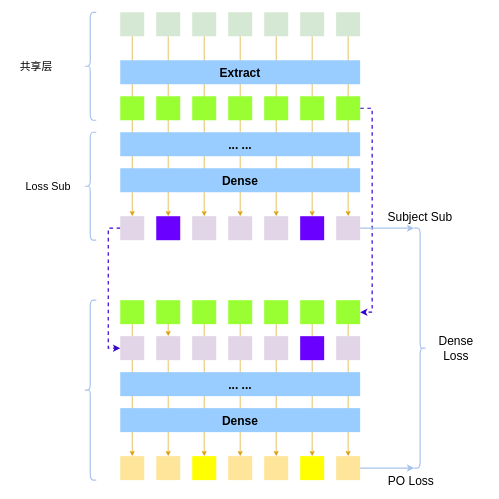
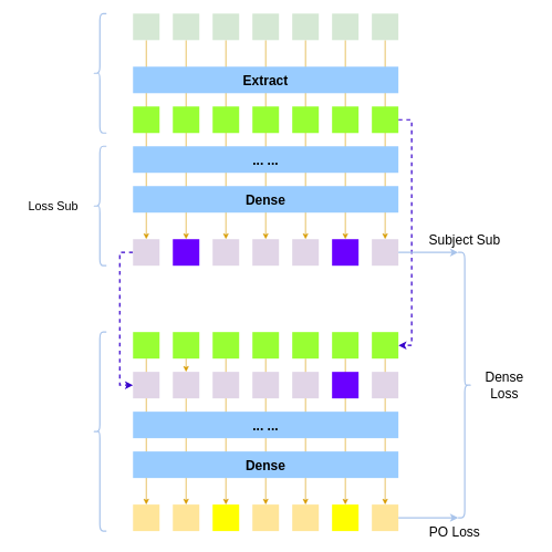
  <mxCell id="0" />
  <mxCell id="1" parent="0" />
  <mxCell id="2" value="" style="endArrow=classic;html=1;exitX=0;exitY=0.5;exitDx=0;exitDy=0;entryX=0;entryY=0.5;entryDx=0;entryDy=0;fillColor=#6a00ff;strokeColor=#3700CC;rounded=0;strokeWidth=2;dashed=1;" edge="1" parent="1" source="26" target="36"><mxGeometry width="50" height="50" relative="1" as="geometry"><mxPoint x="110" y="410" as="sourcePoint" /><mxPoint x="110" y="750" as="targetPoint" /><Array as="points"><mxPoint x="180" y="380" /><mxPoint x="180" y="580" /></Array></mxGeometry></mxCell>
  <mxCell id="3" value="" style="endArrow=classic;html=1;exitX=1;exitY=0.5;exitDx=0;exitDy=0;entryX=1;entryY=0.5;entryDx=0;entryDy=0;fillColor=#6a00ff;strokeColor=#3700CC;rounded=0;strokeWidth=2;dashed=1;" edge="1" parent="1" source="66" target="73"><mxGeometry width="50" height="50" relative="1" as="geometry"><mxPoint x="950" y="180" as="sourcePoint" /><mxPoint x="950" y="820" as="targetPoint" /><Array as="points"><mxPoint x="620" y="180" /><mxPoint x="620" y="340" /><mxPoint x="620" y="520" /></Array></mxGeometry></mxCell>
  <mxCell id="4" style="edgeStyle=orthogonalEdgeStyle;rounded=0;orthogonalLoop=1;jettySize=auto;html=1;exitX=0.5;exitY=1;exitDx=0;exitDy=0;entryX=0.5;entryY=0;entryDx=0;entryDy=0;fillColor=#ffe6cc;strokeColor=#d79b00;" edge="1" parent="1" source="67" target="45"><mxGeometry relative="1" as="geometry"><mxPoint x="230" y="130" as="sourcePoint" /><mxPoint x="230" y="370" as="targetPoint" /></mxGeometry></mxCell>
  <mxCell id="5" style="edgeStyle=orthogonalEdgeStyle;rounded=0;orthogonalLoop=1;jettySize=auto;html=1;exitX=0.5;exitY=1;exitDx=0;exitDy=0;entryX=0.5;entryY=0;entryDx=0;entryDy=0;fillColor=#ffe6cc;strokeColor=#d79b00;" edge="1" parent="1" source="75" target="46"><mxGeometry relative="1" as="geometry"><mxPoint x="230" y="530" as="sourcePoint" /><mxPoint x="230" y="690" as="targetPoint" /></mxGeometry></mxCell>
  <mxCell id="6" style="edgeStyle=orthogonalEdgeStyle;rounded=0;orthogonalLoop=1;jettySize=auto;html=1;exitX=0.5;exitY=1;exitDx=0;exitDy=0;fillColor=#ffe6cc;strokeColor=#d79b00;" edge="1" parent="1" source="69" target="47"><mxGeometry relative="1" as="geometry"><mxPoint x="240" y="540" as="sourcePoint" /><mxPoint x="240" y="700" as="targetPoint" /></mxGeometry></mxCell>
  <mxCell id="7" style="edgeStyle=orthogonalEdgeStyle;rounded=0;orthogonalLoop=1;jettySize=auto;html=1;exitX=0.5;exitY=1;exitDx=0;exitDy=0;entryX=0.5;entryY=0;entryDx=0;entryDy=0;fillColor=#ffe6cc;strokeColor=#d79b00;" edge="1" parent="1" source="70" target="48"><mxGeometry relative="1" as="geometry"><mxPoint x="250" y="550" as="sourcePoint" /><mxPoint x="250" y="710" as="targetPoint" /></mxGeometry></mxCell>
  <mxCell id="8" style="edgeStyle=orthogonalEdgeStyle;rounded=0;orthogonalLoop=1;jettySize=auto;html=1;exitX=0.5;exitY=1;exitDx=0;exitDy=0;fillColor=#ffe6cc;strokeColor=#d79b00;" edge="1" parent="1" source="71" target="49"><mxGeometry relative="1" as="geometry"><mxPoint x="260" y="560" as="sourcePoint" /><mxPoint x="260" y="720" as="targetPoint" /></mxGeometry></mxCell>
  <mxCell id="9" style="edgeStyle=orthogonalEdgeStyle;rounded=0;orthogonalLoop=1;jettySize=auto;html=1;exitX=0.5;exitY=1;exitDx=0;exitDy=0;entryX=0.5;entryY=0;entryDx=0;entryDy=0;fillColor=#ffe6cc;strokeColor=#d79b00;" edge="1" parent="1" source="72" target="50"><mxGeometry relative="1" as="geometry"><mxPoint x="270" y="570" as="sourcePoint" /><mxPoint x="270" y="730" as="targetPoint" /></mxGeometry></mxCell>
  <mxCell id="10" style="edgeStyle=orthogonalEdgeStyle;rounded=0;orthogonalLoop=1;jettySize=auto;html=1;exitX=0.5;exitY=1;exitDx=0;exitDy=0;entryX=0.5;entryY=0;entryDx=0;entryDy=0;fillColor=#ffe6cc;strokeColor=#d79b00;" edge="1" parent="1" source="73" target="51"><mxGeometry relative="1" as="geometry"><mxPoint x="280" y="580" as="sourcePoint" /><mxPoint x="280" y="740" as="targetPoint" /></mxGeometry></mxCell>
  <mxCell id="11" style="edgeStyle=orthogonalEdgeStyle;rounded=0;orthogonalLoop=1;jettySize=auto;html=1;exitX=0.5;exitY=1;exitDx=0;exitDy=0;entryX=0.5;entryY=0;entryDx=0;entryDy=0;fillColor=#ffe6cc;strokeColor=#d79b00;" edge="1" parent="1" source="19" target="27"><mxGeometry relative="1" as="geometry"><mxPoint x="230" y="70" as="sourcePoint" /><mxPoint x="230" y="310" as="targetPoint" /></mxGeometry></mxCell>
  <mxCell id="12" style="edgeStyle=orthogonalEdgeStyle;rounded=0;orthogonalLoop=1;jettySize=auto;html=1;exitX=0.5;exitY=1;exitDx=0;exitDy=0;entryX=0.5;entryY=0;entryDx=0;entryDy=0;fillColor=#ffe6cc;strokeColor=#d79b00;" edge="1" parent="1" source="20" target="28"><mxGeometry relative="1" as="geometry"><mxPoint x="290" y="70" as="sourcePoint" /><mxPoint x="290" y="310" as="targetPoint" /></mxGeometry></mxCell>
  <mxCell id="13" style="edgeStyle=orthogonalEdgeStyle;rounded=0;orthogonalLoop=1;jettySize=auto;html=1;exitX=0.5;exitY=1;exitDx=0;exitDy=0;entryX=0.5;entryY=0;entryDx=0;entryDy=0;fillColor=#ffe6cc;strokeColor=#d79b00;" edge="1" parent="1" source="21" target="29"><mxGeometry relative="1" as="geometry"><mxPoint x="300" y="80" as="sourcePoint" /><mxPoint x="300" y="320" as="targetPoint" /></mxGeometry></mxCell>
  <mxCell id="14" style="edgeStyle=orthogonalEdgeStyle;rounded=0;orthogonalLoop=1;jettySize=auto;html=1;exitX=0.5;exitY=1;exitDx=0;exitDy=0;entryX=0.5;entryY=0;entryDx=0;entryDy=0;fillColor=#ffe6cc;strokeColor=#d79b00;" edge="1" parent="1" source="22" target="30"><mxGeometry relative="1" as="geometry"><mxPoint x="310" y="90" as="sourcePoint" /><mxPoint x="310" y="330" as="targetPoint" /></mxGeometry></mxCell>
  <mxCell id="15" style="edgeStyle=orthogonalEdgeStyle;rounded=0;orthogonalLoop=1;jettySize=auto;html=1;exitX=0.5;exitY=1;exitDx=0;exitDy=0;entryX=0.5;entryY=0;entryDx=0;entryDy=0;fillColor=#ffe6cc;strokeColor=#d79b00;" edge="1" parent="1" source="23" target="31"><mxGeometry relative="1" as="geometry"><mxPoint x="320" y="100" as="sourcePoint" /><mxPoint x="320" y="340" as="targetPoint" /></mxGeometry></mxCell>
  <mxCell id="16" style="edgeStyle=orthogonalEdgeStyle;rounded=0;orthogonalLoop=1;jettySize=auto;html=1;exitX=0.5;exitY=1;exitDx=0;exitDy=0;entryX=0.5;entryY=0;entryDx=0;entryDy=0;fillColor=#ffe6cc;strokeColor=#d79b00;" edge="1" parent="1" source="24" target="32"><mxGeometry relative="1" as="geometry"><mxPoint x="330" y="110" as="sourcePoint" /><mxPoint x="330" y="350" as="targetPoint" /></mxGeometry></mxCell>
  <mxCell id="17" style="edgeStyle=orthogonalEdgeStyle;rounded=0;orthogonalLoop=1;jettySize=auto;html=1;exitX=0.5;exitY=1;exitDx=0;exitDy=0;entryX=0.5;entryY=0;entryDx=0;entryDy=0;fillColor=#ffe6cc;strokeColor=#d79b00;" edge="1" parent="1" source="18" target="26"><mxGeometry relative="1" as="geometry" /></mxCell>
  <mxCell id="18" value="" style="shape=ext;double=1;rounded=0;whiteSpace=wrap;html=1;fillColor=#d5e8d4;strokeColor=none;fontSize=24;" vertex="1" parent="1"><mxGeometry x="200" y="20" width="40" height="40" as="geometry" /></mxCell>
  <mxCell id="19" value="" style="shape=ext;double=1;rounded=0;whiteSpace=wrap;html=1;fillColor=#d5e8d4;strokeColor=none;fontSize=24;" vertex="1" parent="1"><mxGeometry x="260" y="20" width="40" height="40" as="geometry" /></mxCell>
  <mxCell id="20" value="" style="shape=ext;double=1;rounded=0;whiteSpace=wrap;html=1;fillColor=#d5e8d4;strokeColor=none;fontSize=24;" vertex="1" parent="1"><mxGeometry x="320" y="20" width="40" height="40" as="geometry" /></mxCell>
  <mxCell id="21" value="" style="shape=ext;double=1;rounded=0;whiteSpace=wrap;html=1;fillColor=#d5e8d4;strokeColor=none;fontSize=24;" vertex="1" parent="1"><mxGeometry x="380" y="20" width="40" height="40" as="geometry" /></mxCell>
  <mxCell id="22" value="" style="shape=ext;double=1;rounded=0;whiteSpace=wrap;html=1;fillColor=#d5e8d4;strokeColor=none;fontSize=24;" vertex="1" parent="1"><mxGeometry x="440" y="20" width="40" height="40" as="geometry" /></mxCell>
  <mxCell id="23" value="" style="shape=ext;double=1;rounded=0;whiteSpace=wrap;html=1;fillColor=#d5e8d4;strokeColor=none;fontSize=24;" vertex="1" parent="1"><mxGeometry x="500" y="20" width="40" height="40" as="geometry" /></mxCell>
  <mxCell id="24" value="" style="shape=ext;double=1;rounded=0;whiteSpace=wrap;html=1;fillColor=#d5e8d4;strokeColor=none;fontSize=24;" vertex="1" parent="1"><mxGeometry x="560" y="20" width="40" height="40" as="geometry" /></mxCell>
  <mxCell id="25" value="&lt;font style=&quot;font-size: 20px&quot;&gt;&lt;b style=&quot;font-size: 20px&quot;&gt;Extract&lt;/b&gt;&lt;/font&gt;" style="rounded=0;whiteSpace=wrap;html=1;shadow=0;glass=0;sketch=0;gradientColor=none;fillColor=#99CCFF;fontSize=20;strokeColor=none;" vertex="1" parent="1"><mxGeometry x="200" y="100" width="400" height="40" as="geometry" /></mxCell>
  <mxCell id="26" value="" style="shape=ext;double=1;rounded=0;whiteSpace=wrap;html=1;fontSize=24;fillColor=#e1d5e7;strokeColor=none;" vertex="1" parent="1"><mxGeometry x="200" y="360" width="40" height="40" as="geometry" /></mxCell>
  <mxCell id="27" value="" style="shape=ext;double=1;rounded=0;whiteSpace=wrap;html=1;fontSize=24;fillColor=#6a00ff;fontColor=#ffffff;strokeColor=none;" vertex="1" parent="1"><mxGeometry x="260" y="360" width="40" height="40" as="geometry" /></mxCell>
  <mxCell id="28" value="" style="shape=ext;double=1;rounded=0;whiteSpace=wrap;html=1;fontSize=24;fillColor=#e1d5e7;strokeColor=none;" vertex="1" parent="1"><mxGeometry x="320" y="360" width="40" height="40" as="geometry" /></mxCell>
  <mxCell id="29" value="" style="shape=ext;double=1;rounded=0;whiteSpace=wrap;html=1;fontSize=24;fillColor=#e1d5e7;strokeColor=none;" vertex="1" parent="1"><mxGeometry x="380" y="360" width="40" height="40" as="geometry" /></mxCell>
  <mxCell id="30" value="" style="shape=ext;double=1;rounded=0;whiteSpace=wrap;html=1;fontSize=24;fillColor=#e1d5e7;strokeColor=none;" vertex="1" parent="1"><mxGeometry x="440" y="360" width="40" height="40" as="geometry" /></mxCell>
  <mxCell id="31" value="" style="shape=ext;double=1;rounded=0;whiteSpace=wrap;html=1;fontSize=24;fillColor=#6a00ff;fontColor=#ffffff;strokeColor=none;" vertex="1" parent="1"><mxGeometry x="500" y="360" width="40" height="40" as="geometry" /></mxCell>
  <mxCell id="32" value="" style="shape=ext;double=1;rounded=0;whiteSpace=wrap;html=1;fontSize=24;fillColor=#e1d5e7;strokeColor=none;" vertex="1" parent="1"><mxGeometry x="560" y="360" width="40" height="40" as="geometry" /></mxCell>
  <mxCell id="33" value="" style="endArrow=classic;html=1;exitX=1;exitY=0.5;exitDx=0;exitDy=0;strokeWidth=2;fillColor=#cce5ff;strokeColor=#A9C4EB;" edge="1" parent="1" source="32"><mxGeometry width="50" height="50" relative="1" as="geometry"><mxPoint x="720" y="280" as="sourcePoint" /><mxPoint x="690" y="380" as="targetPoint" /></mxGeometry></mxCell>
  <mxCell id="34" value="Subject Sub" style="text;html=1;strokeColor=none;fillColor=none;align=center;verticalAlign=middle;whiteSpace=wrap;rounded=0;fontSize=20;" vertex="1" parent="1"><mxGeometry x="640" y="350" width="120" height="20" as="geometry" /></mxCell>
  <mxCell id="35" value="&lt;font style=&quot;font-size: 20px&quot;&gt;&lt;b style=&quot;font-size: 20px&quot;&gt;Dense&lt;/b&gt;&lt;/font&gt;" style="rounded=0;whiteSpace=wrap;html=1;shadow=0;glass=0;sketch=0;gradientColor=none;fillColor=#99CCFF;fontSize=20;strokeColor=none;" vertex="1" parent="1"><mxGeometry x="200" y="280" width="400" height="40" as="geometry" /></mxCell>
  <mxCell id="36" value="" style="shape=ext;double=1;rounded=0;whiteSpace=wrap;html=1;fontSize=24;fillColor=#e1d5e7;strokeColor=none;" vertex="1" parent="1"><mxGeometry x="200" y="560" width="40" height="40" as="geometry" /></mxCell>
  <mxCell id="37" value="" style="shape=ext;double=1;rounded=0;whiteSpace=wrap;html=1;fontSize=24;fillColor=#e1d5e7;strokeColor=none;" vertex="1" parent="1"><mxGeometry x="320" y="560" width="40" height="40" as="geometry" /></mxCell>
  <mxCell id="38" value="" style="shape=ext;double=1;rounded=0;whiteSpace=wrap;html=1;fontSize=24;fillColor=#e1d5e7;strokeColor=none;" vertex="1" parent="1"><mxGeometry x="380" y="560" width="40" height="40" as="geometry" /></mxCell>
  <mxCell id="39" value="" style="shape=ext;double=1;rounded=0;whiteSpace=wrap;html=1;fontSize=24;fillColor=#e1d5e7;strokeColor=none;" vertex="1" parent="1"><mxGeometry x="440" y="560" width="40" height="40" as="geometry" /></mxCell>
  <mxCell id="40" value="" style="shape=ext;double=1;rounded=0;whiteSpace=wrap;html=1;fontSize=24;fillColor=#6a00ff;fontColor=#ffffff;strokeColor=none;" vertex="1" parent="1"><mxGeometry x="500" y="560" width="40" height="40" as="geometry" /></mxCell>
  <mxCell id="41" value="" style="shape=ext;double=1;rounded=0;whiteSpace=wrap;html=1;fontSize=24;fillColor=#e1d5e7;strokeColor=none;" vertex="1" parent="1"><mxGeometry x="560" y="560" width="40" height="40" as="geometry" /></mxCell>
  <mxCell id="42" value="&lt;font style=&quot;font-size: 20px&quot;&gt;&lt;b style=&quot;font-size: 20px&quot;&gt;... ...&lt;/b&gt;&lt;/font&gt;" style="rounded=0;whiteSpace=wrap;html=1;shadow=0;glass=0;sketch=0;gradientColor=none;fillColor=#99CCFF;fontSize=20;strokeColor=none;" vertex="1" parent="1"><mxGeometry x="200" y="220" width="400" height="40" as="geometry" /></mxCell>
  <mxCell id="43" value="&lt;font style=&quot;font-size: 20px&quot;&gt;&lt;b style=&quot;font-size: 20px&quot;&gt;Dense&lt;/b&gt;&lt;/font&gt;" style="rounded=0;whiteSpace=wrap;html=1;shadow=0;glass=0;sketch=0;gradientColor=none;fillColor=#99CCFF;fontSize=20;strokeColor=none;" vertex="1" parent="1"><mxGeometry x="200" y="680" width="400" height="40" as="geometry" /></mxCell>
  <mxCell id="44" value="&lt;font style=&quot;font-size: 20px&quot;&gt;&lt;b style=&quot;font-size: 20px&quot;&gt;... ...&lt;/b&gt;&lt;/font&gt;" style="rounded=0;whiteSpace=wrap;html=1;shadow=0;glass=0;sketch=0;gradientColor=none;fillColor=#99CCFF;fontSize=20;strokeColor=none;" vertex="1" parent="1"><mxGeometry x="200" y="620" width="400" height="40" as="geometry" /></mxCell>
  <mxCell id="45" value="" style="shape=ext;double=1;rounded=0;whiteSpace=wrap;html=1;fontSize=24;strokeColor=none;fillColor=#FFE599;" vertex="1" parent="1"><mxGeometry x="200" y="760" width="40" height="40" as="geometry" /></mxCell>
  <mxCell id="46" value="" style="shape=ext;double=1;rounded=0;whiteSpace=wrap;html=1;fontSize=24;strokeColor=none;fillColor=#FFE599;" vertex="1" parent="1"><mxGeometry x="260" y="760" width="40" height="40" as="geometry" /></mxCell>
  <mxCell id="47" value="" style="shape=ext;double=1;rounded=0;whiteSpace=wrap;html=1;fontSize=24;strokeColor=none;fillColor=#FFFF00;" vertex="1" parent="1"><mxGeometry x="320" y="760" width="40" height="40" as="geometry" /></mxCell>
  <mxCell id="48" value="" style="shape=ext;double=1;rounded=0;whiteSpace=wrap;html=1;fontSize=24;strokeColor=none;fillColor=#FFE599;" vertex="1" parent="1"><mxGeometry x="380" y="760" width="40" height="40" as="geometry" /></mxCell>
  <mxCell id="49" value="" style="shape=ext;double=1;rounded=0;whiteSpace=wrap;html=1;fontSize=24;strokeColor=none;fillColor=#FFE599;" vertex="1" parent="1"><mxGeometry x="440" y="760" width="40" height="40" as="geometry" /></mxCell>
  <mxCell id="50" value="" style="shape=ext;double=1;rounded=0;whiteSpace=wrap;html=1;fontSize=24;fontColor=#ffffff;strokeColor=none;fillColor=#FFFF00;" vertex="1" parent="1"><mxGeometry x="500" y="760" width="40" height="40" as="geometry" /></mxCell>
  <mxCell id="51" value="" style="shape=ext;double=1;rounded=0;whiteSpace=wrap;html=1;fontSize=24;strokeColor=none;fillColor=#FFE599;" vertex="1" parent="1"><mxGeometry x="560" y="760" width="40" height="40" as="geometry" /></mxCell>
  <mxCell id="52" value="" style="endArrow=classic;html=1;exitX=1;exitY=0.5;exitDx=0;exitDy=0;strokeWidth=2;fillColor=#cce5ff;strokeColor=#A9C4EB;" edge="1" parent="1" source="51"><mxGeometry width="50" height="50" relative="1" as="geometry"><mxPoint x="610" y="390" as="sourcePoint" /><mxPoint x="690" y="780" as="targetPoint" /></mxGeometry></mxCell>
  <mxCell id="53" value="PO Loss" style="text;html=1;strokeColor=none;fillColor=none;align=center;verticalAlign=middle;whiteSpace=wrap;rounded=0;fontSize=20;" vertex="1" parent="1"><mxGeometry x="630" y="790" width="110" height="20" as="geometry" /></mxCell>
  <mxCell id="54" value="" style="shape=curlyBracket;whiteSpace=wrap;html=1;rounded=1;fillColor=#FFFF00;size=0.5;rotation=-180;strokeColor=#A9C4EB;strokeWidth=2;" vertex="1" parent="1"><mxGeometry x="690" y="380" width="20" height="400" as="geometry" /></mxCell>
  <mxCell id="55" value="Dense Loss" style="text;html=1;strokeColor=none;fillColor=none;align=center;verticalAlign=middle;whiteSpace=wrap;rounded=0;fontSize=20;" vertex="1" parent="1"><mxGeometry x="710" y="570" width="100" height="20" as="geometry" /></mxCell>
  <mxCell id="56" value="" style="shape=curlyBracket;whiteSpace=wrap;html=1;rounded=1;strokeColor=#A9C4EB;strokeWidth=2;fillColor=#FFFF00;" vertex="1" parent="1"><mxGeometry x="140" y="20" width="20" height="180" as="geometry" /></mxCell>
- <mxCell id="57" value="共享层" style="text;html=1;strokeColor=none;fillColor=none;align=center;verticalAlign=middle;whiteSpace=wrap;rounded=0;fontSize=18;" vertex="1" parent="1"><mxGeometry x="20" y="100" width="80" height="20" as="geometry" /></mxCell>
  <mxCell id="58" value="" style="shape=curlyBracket;whiteSpace=wrap;html=1;rounded=1;strokeColor=#A9C4EB;strokeWidth=2;fillColor=#FFFF00;" vertex="1" parent="1"><mxGeometry x="140" y="220" width="20" height="180" as="geometry" /></mxCell>
  <mxCell id="59" value="Loss Sub" style="text;html=1;strokeColor=none;fillColor=none;align=center;verticalAlign=middle;whiteSpace=wrap;rounded=0;fontSize=18;" vertex="1" parent="1"><mxGeometry x="20" y="300" width="120" height="20" as="geometry" /></mxCell>
  <mxCell id="60" value="" style="shape=ext;double=1;rounded=0;whiteSpace=wrap;html=1;fontSize=24;strokeColor=none;fillColor=#99FF33;" vertex="1" parent="1"><mxGeometry x="200" y="160" width="40" height="40" as="geometry" /></mxCell>
  <mxCell id="61" value="" style="shape=ext;double=1;rounded=0;whiteSpace=wrap;html=1;fontSize=24;fontColor=#ffffff;strokeColor=none;fillColor=#99FF33;" vertex="1" parent="1"><mxGeometry x="260" y="160" width="40" height="40" as="geometry" /></mxCell>
  <mxCell id="62" value="" style="shape=ext;double=1;rounded=0;whiteSpace=wrap;html=1;fontSize=24;strokeColor=none;fillColor=#99FF33;" vertex="1" parent="1"><mxGeometry x="320" y="160" width="40" height="40" as="geometry" /></mxCell>
  <mxCell id="63" value="" style="shape=ext;double=1;rounded=0;whiteSpace=wrap;html=1;fontSize=24;strokeColor=none;fillColor=#99FF33;" vertex="1" parent="1"><mxGeometry x="380" y="160" width="40" height="40" as="geometry" /></mxCell>
  <mxCell id="64" value="" style="shape=ext;double=1;rounded=0;whiteSpace=wrap;html=1;fontSize=24;strokeColor=none;fillColor=#99FF33;" vertex="1" parent="1"><mxGeometry x="440" y="160" width="40" height="40" as="geometry" /></mxCell>
  <mxCell id="65" value="" style="shape=ext;double=1;rounded=0;whiteSpace=wrap;html=1;fontSize=24;fontColor=#ffffff;strokeColor=none;fillColor=#99FF33;" vertex="1" parent="1"><mxGeometry x="500" y="160" width="40" height="40" as="geometry" /></mxCell>
  <mxCell id="66" value="" style="shape=ext;double=1;rounded=0;whiteSpace=wrap;html=1;fontSize=24;strokeColor=none;fillColor=#99FF33;" vertex="1" parent="1"><mxGeometry x="560" y="160" width="40" height="40" as="geometry" /></mxCell>
  <mxCell id="67" value="" style="shape=ext;double=1;rounded=0;whiteSpace=wrap;html=1;fontSize=24;strokeColor=none;fillColor=#99FF33;" vertex="1" parent="1"><mxGeometry x="200" y="500" width="40" height="40" as="geometry" /></mxCell>
  <mxCell id="68" value="" style="shape=ext;double=1;rounded=0;whiteSpace=wrap;html=1;fontSize=24;fontColor=#ffffff;strokeColor=none;fillColor=#99FF33;" vertex="1" parent="1"><mxGeometry x="260" y="500" width="40" height="40" as="geometry" /></mxCell>
  <mxCell id="69" value="" style="shape=ext;double=1;rounded=0;whiteSpace=wrap;html=1;fontSize=24;strokeColor=none;fillColor=#99FF33;" vertex="1" parent="1"><mxGeometry x="320" y="500" width="40" height="40" as="geometry" /></mxCell>
  <mxCell id="70" value="" style="shape=ext;double=1;rounded=0;whiteSpace=wrap;html=1;fontSize=24;strokeColor=none;fillColor=#99FF33;" vertex="1" parent="1"><mxGeometry x="380" y="500" width="40" height="40" as="geometry" /></mxCell>
  <mxCell id="71" value="" style="shape=ext;double=1;rounded=0;whiteSpace=wrap;html=1;fontSize=24;strokeColor=none;fillColor=#99FF33;" vertex="1" parent="1"><mxGeometry x="440" y="500" width="40" height="40" as="geometry" /></mxCell>
  <mxCell id="72" value="" style="shape=ext;double=1;rounded=0;whiteSpace=wrap;html=1;fontSize=24;fontColor=#ffffff;strokeColor=none;fillColor=#99FF33;" vertex="1" parent="1"><mxGeometry x="500" y="500" width="40" height="40" as="geometry" /></mxCell>
  <mxCell id="73" value="" style="shape=ext;double=1;rounded=0;whiteSpace=wrap;html=1;fontSize=24;strokeColor=none;fillColor=#99FF33;" vertex="1" parent="1"><mxGeometry x="560" y="500" width="40" height="40" as="geometry" /></mxCell>
  <mxCell id="74" value="" style="shape=curlyBracket;whiteSpace=wrap;html=1;rounded=1;strokeColor=#A9C4EB;strokeWidth=2;fillColor=#FFFF00;" vertex="1" parent="1"><mxGeometry x="140" y="500" width="20" height="300" as="geometry" /></mxCell>
  <mxCell id="75" value="" style="shape=ext;double=1;rounded=0;whiteSpace=wrap;html=1;fontSize=24;fillColor=#e1d5e7;strokeColor=none;" vertex="1" parent="1"><mxGeometry x="260" y="560" width="40" height="40" as="geometry" /></mxCell>
  <mxCell id="76" style="edgeStyle=orthogonalEdgeStyle;rounded=0;orthogonalLoop=1;jettySize=auto;html=1;exitX=0.5;exitY=1;exitDx=0;exitDy=0;entryX=0.5;entryY=0;entryDx=0;entryDy=0;fillColor=#ffe6cc;strokeColor=#d79b00;" edge="1" parent="1" source="68" target="75"><mxGeometry relative="1" as="geometry"><mxPoint x="280" y="540" as="sourcePoint" /><mxPoint x="280" y="760" as="targetPoint" /></mxGeometry></mxCell>
